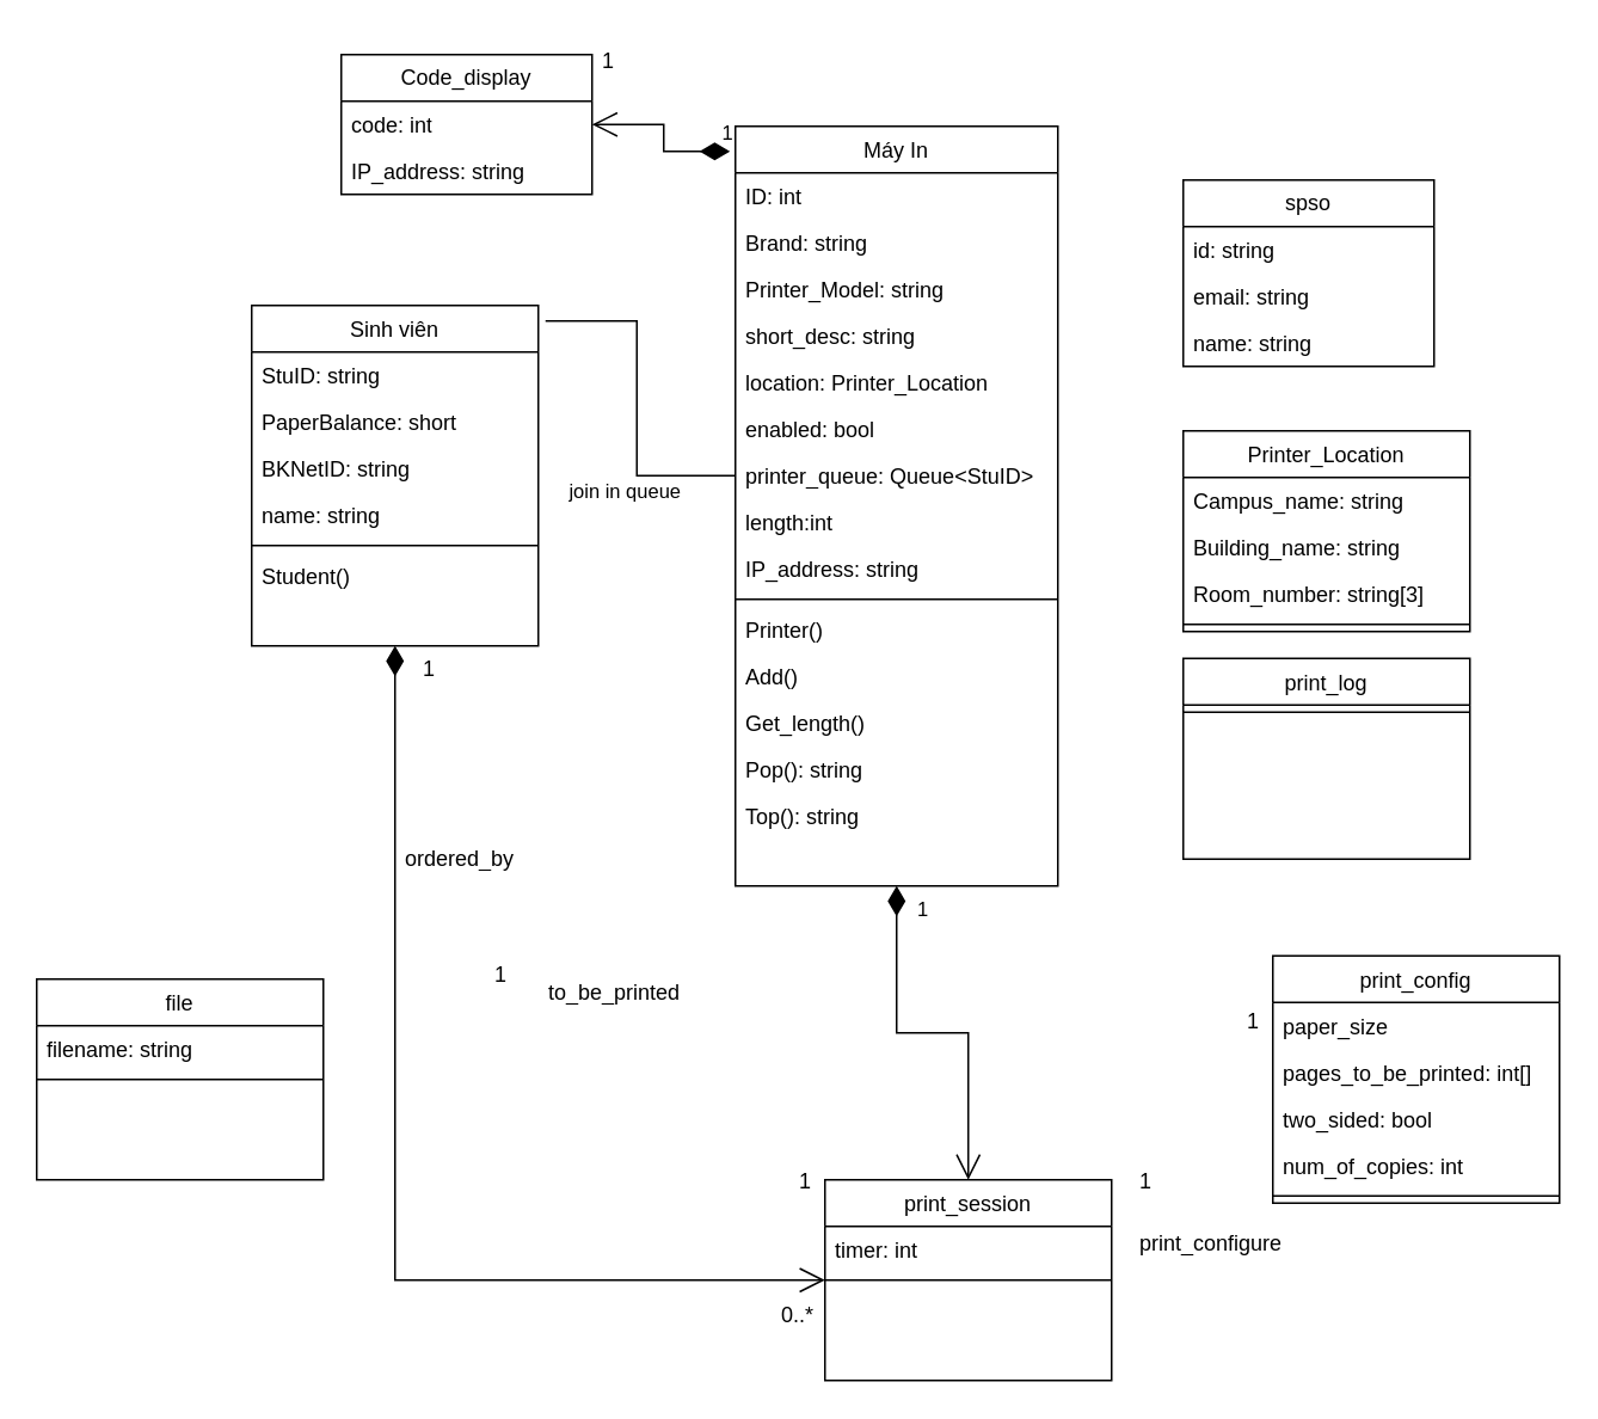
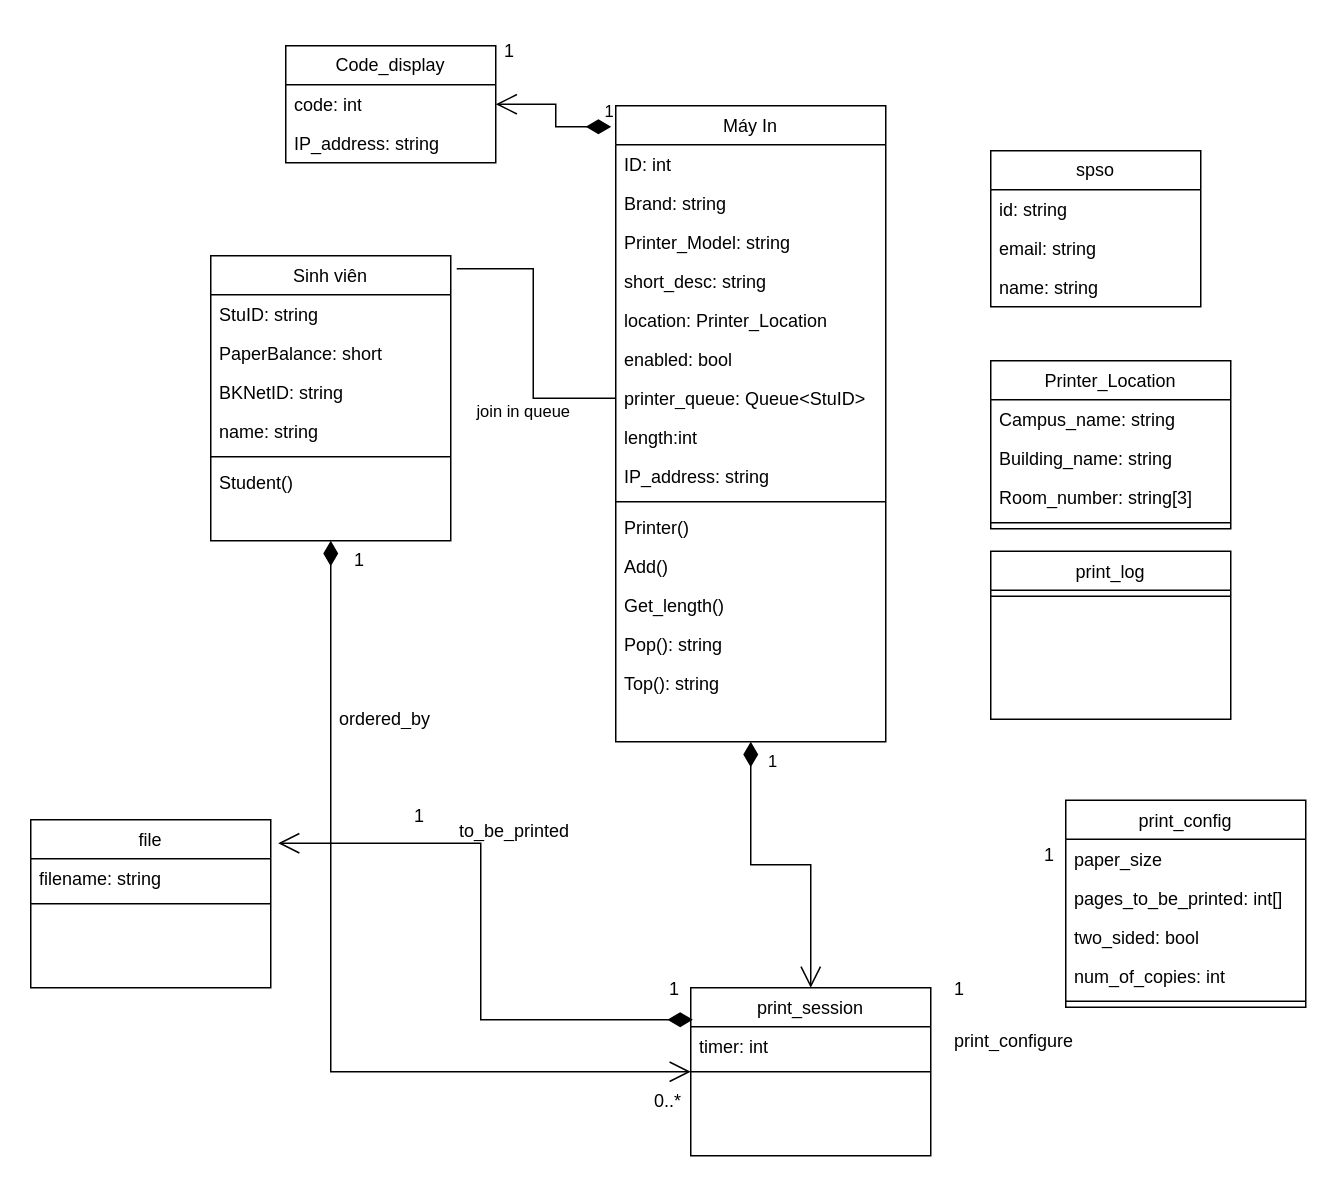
  <mxCell id="0" />
  <mxCell id="1" parent="0" />
  <mxCell id="2" value="Sinh viên" style="swimlane;fontStyle=0;align=center;verticalAlign=top;childLayout=stackLayout;horizontal=1;startSize=26;horizontalStack=0;resizeParent=1;resizeLast=0;collapsible=1;marginBottom=0;rounded=0;shadow=0;strokeWidth=1;" vertex="1" parent="1"><mxGeometry x="140" y="170" width="160" height="190" as="geometry"><mxRectangle x="130" y="380" width="160" height="26" as="alternateBounds" /></mxGeometry></mxCell>
  <mxCell id="3" value="StuID: string" style="text;align=left;verticalAlign=top;spacingLeft=4;spacingRight=4;overflow=hidden;rotatable=0;points=[[0,0.5],[1,0.5]];portConstraint=eastwest;" vertex="1" parent="2"><mxGeometry y="26" width="160" height="26" as="geometry" /></mxCell>
  <mxCell id="4" value="PaperBalance: short" style="text;align=left;verticalAlign=top;spacingLeft=4;spacingRight=4;overflow=hidden;rotatable=0;points=[[0,0.5],[1,0.5]];portConstraint=eastwest;rounded=0;shadow=0;html=0;" vertex="1" parent="2"><mxGeometry y="52" width="160" height="26" as="geometry" /></mxCell>
  <mxCell id="5" value="BKNetID: string" style="text;align=left;verticalAlign=top;spacingLeft=4;spacingRight=4;overflow=hidden;rotatable=0;points=[[0,0.5],[1,0.5]];portConstraint=eastwest;" vertex="1" parent="2"><mxGeometry y="78" width="160" height="26" as="geometry" /></mxCell>
  <mxCell id="6" value="name: string" style="text;align=left;verticalAlign=top;spacingLeft=4;spacingRight=4;overflow=hidden;rotatable=0;points=[[0,0.5],[1,0.5]];portConstraint=eastwest;rounded=0;shadow=0;html=0;" vertex="1" parent="2"><mxGeometry y="104" width="160" height="26" as="geometry" /></mxCell>
  <mxCell id="7" value="" style="line;html=1;strokeWidth=1;align=left;verticalAlign=middle;spacingTop=-1;spacingLeft=3;spacingRight=3;rotatable=0;labelPosition=right;points=[];portConstraint=eastwest;" vertex="1" parent="2"><mxGeometry y="130" width="160" height="8" as="geometry" /></mxCell>
  <mxCell id="8" value="Student()" style="text;align=left;verticalAlign=top;spacingLeft=4;spacingRight=4;overflow=hidden;rotatable=0;points=[[0,0.5],[1,0.5]];portConstraint=eastwest;" vertex="1" parent="2"><mxGeometry y="138" width="160" height="26" as="geometry" /></mxCell>
  <mxCell id="9" value="Printer_Location" style="swimlane;fontStyle=0;align=center;verticalAlign=top;childLayout=stackLayout;horizontal=1;startSize=26;horizontalStack=0;resizeParent=1;resizeLast=0;collapsible=1;marginBottom=0;rounded=0;shadow=0;strokeWidth=1;" vertex="1" parent="1"><mxGeometry x="660" y="240" width="160" height="112" as="geometry"><mxRectangle x="340" y="380" width="170" height="26" as="alternateBounds" /></mxGeometry></mxCell>
  <mxCell id="10" value="Campus_name: string" style="text;align=left;verticalAlign=top;spacingLeft=4;spacingRight=4;overflow=hidden;rotatable=0;points=[[0,0.5],[1,0.5]];portConstraint=eastwest;" vertex="1" parent="9"><mxGeometry y="26" width="160" height="26" as="geometry" /></mxCell>
  <mxCell id="11" value="Building_name: string" style="text;align=left;verticalAlign=top;spacingLeft=4;spacingRight=4;overflow=hidden;rotatable=0;points=[[0,0.5],[1,0.5]];portConstraint=eastwest;" vertex="1" parent="9"><mxGeometry y="52" width="160" height="26" as="geometry" /></mxCell>
  <mxCell id="12" value="Room_number: string[3]" style="text;align=left;verticalAlign=top;spacingLeft=4;spacingRight=4;overflow=hidden;rotatable=0;points=[[0,0.5],[1,0.5]];portConstraint=eastwest;" vertex="1" parent="9"><mxGeometry y="78" width="160" height="26" as="geometry" /></mxCell>
  <mxCell id="13" value="" style="line;html=1;strokeWidth=1;align=left;verticalAlign=middle;spacingTop=-1;spacingLeft=3;spacingRight=3;rotatable=0;labelPosition=right;points=[];portConstraint=eastwest;" vertex="1" parent="9"><mxGeometry y="104" width="160" height="8" as="geometry" /></mxCell>
  <mxCell id="14" value="Máy In" style="swimlane;fontStyle=0;align=center;verticalAlign=top;childLayout=stackLayout;horizontal=1;startSize=26;horizontalStack=0;resizeParent=1;resizeLast=0;collapsible=1;marginBottom=0;rounded=0;shadow=0;strokeWidth=1;" vertex="1" parent="1"><mxGeometry x="410" y="70" width="180" height="424" as="geometry"><mxRectangle x="230" y="140" width="160" height="26" as="alternateBounds" /></mxGeometry></mxCell>
  <mxCell id="15" value="ID: int" style="text;align=left;verticalAlign=top;spacingLeft=4;spacingRight=4;overflow=hidden;rotatable=0;points=[[0,0.5],[1,0.5]];portConstraint=eastwest;" vertex="1" parent="14"><mxGeometry y="26" width="180" height="26" as="geometry" /></mxCell>
  <mxCell id="16" value="Brand: string" style="text;align=left;verticalAlign=top;spacingLeft=4;spacingRight=4;overflow=hidden;rotatable=0;points=[[0,0.5],[1,0.5]];portConstraint=eastwest;rounded=0;shadow=0;html=0;" vertex="1" parent="14"><mxGeometry y="52" width="180" height="26" as="geometry" /></mxCell>
  <mxCell id="17" value="Printer_Model: string" style="text;align=left;verticalAlign=top;spacingLeft=4;spacingRight=4;overflow=hidden;rotatable=0;points=[[0,0.5],[1,0.5]];portConstraint=eastwest;rounded=0;shadow=0;html=0;" vertex="1" parent="14"><mxGeometry y="78" width="180" height="26" as="geometry" /></mxCell>
  <mxCell id="18" value="short_desc: string" style="text;align=left;verticalAlign=top;spacingLeft=4;spacingRight=4;overflow=hidden;rotatable=0;points=[[0,0.5],[1,0.5]];portConstraint=eastwest;rounded=0;shadow=0;html=0;" vertex="1" parent="14"><mxGeometry y="104" width="180" height="26" as="geometry" /></mxCell>
  <mxCell id="19" value="location: Printer_Location" style="text;align=left;verticalAlign=top;spacingLeft=4;spacingRight=4;overflow=hidden;rotatable=0;points=[[0,0.5],[1,0.5]];portConstraint=eastwest;rounded=0;shadow=0;html=0;" vertex="1" parent="14"><mxGeometry y="130" width="180" height="26" as="geometry" /></mxCell>
  <mxCell id="20" value="enabled: bool" style="text;align=left;verticalAlign=top;spacingLeft=4;spacingRight=4;overflow=hidden;rotatable=0;points=[[0,0.5],[1,0.5]];portConstraint=eastwest;rounded=0;shadow=0;html=0;" vertex="1" parent="14"><mxGeometry y="156" width="180" height="26" as="geometry" /></mxCell>
  <mxCell id="21" value="printer_queue: Queue&amp;lt;StuID&amp;gt;" style="text;strokeColor=none;fillColor=none;align=left;verticalAlign=top;spacingLeft=4;spacingRight=4;overflow=hidden;rotatable=0;points=[[0,0.5],[1,0.5]];portConstraint=eastwest;whiteSpace=wrap;html=1;" vertex="1" parent="14"><mxGeometry y="182" width="180" height="26" as="geometry" /></mxCell>
  <mxCell id="22" value="length:int" style="text;align=left;verticalAlign=top;spacingLeft=4;spacingRight=4;overflow=hidden;rotatable=0;points=[[0,0.5],[1,0.5]];portConstraint=eastwest;" vertex="1" parent="14"><mxGeometry y="208" width="180" height="26" as="geometry" /></mxCell>
  <mxCell id="23" value="IP_address: string" style="text;align=left;verticalAlign=top;spacingLeft=4;spacingRight=4;overflow=hidden;rotatable=0;points=[[0,0.5],[1,0.5]];portConstraint=eastwest;" vertex="1" parent="14"><mxGeometry y="234" width="180" height="26" as="geometry" /></mxCell>
  <mxCell id="24" value="" style="line;html=1;strokeWidth=1;align=left;verticalAlign=middle;spacingTop=-1;spacingLeft=3;spacingRight=3;rotatable=0;labelPosition=right;points=[];portConstraint=eastwest;" vertex="1" parent="14"><mxGeometry y="260" width="180" height="8" as="geometry" /></mxCell>
  <mxCell id="25" value="Printer()" style="text;align=left;verticalAlign=top;spacingLeft=4;spacingRight=4;overflow=hidden;rotatable=0;points=[[0,0.5],[1,0.5]];portConstraint=eastwest;" vertex="1" parent="14"><mxGeometry y="268" width="180" height="26" as="geometry" /></mxCell>
  <mxCell id="26" value="Add()" style="text;align=left;verticalAlign=top;spacingLeft=4;spacingRight=4;overflow=hidden;rotatable=0;points=[[0,0.5],[1,0.5]];portConstraint=eastwest;" vertex="1" parent="14"><mxGeometry y="294" width="180" height="26" as="geometry" /></mxCell>
  <mxCell id="27" value="Get_length()" style="text;align=left;verticalAlign=top;spacingLeft=4;spacingRight=4;overflow=hidden;rotatable=0;points=[[0,0.5],[1,0.5]];portConstraint=eastwest;" vertex="1" parent="14"><mxGeometry y="320" width="180" height="26" as="geometry" /></mxCell>
  <mxCell id="28" value="Pop(): string" style="text;align=left;verticalAlign=top;spacingLeft=4;spacingRight=4;overflow=hidden;rotatable=0;points=[[0,0.5],[1,0.5]];portConstraint=eastwest;" vertex="1" parent="14"><mxGeometry y="346" width="180" height="26" as="geometry" /></mxCell>
  <mxCell id="29" value="Top(): string" style="text;align=left;verticalAlign=top;spacingLeft=4;spacingRight=4;overflow=hidden;rotatable=0;points=[[0,0.5],[1,0.5]];portConstraint=eastwest;" vertex="1" parent="14"><mxGeometry y="372" width="180" height="26" as="geometry" /></mxCell>
  <mxCell id="30" value="file" style="swimlane;fontStyle=0;align=center;verticalAlign=top;childLayout=stackLayout;horizontal=1;startSize=26;horizontalStack=0;resizeParent=1;resizeLast=0;collapsible=1;marginBottom=0;rounded=0;shadow=0;strokeWidth=1;" vertex="1" parent="1"><mxGeometry x="20" y="546" width="160" height="112" as="geometry"><mxRectangle x="340" y="380" width="170" height="26" as="alternateBounds" /></mxGeometry></mxCell>
  <mxCell id="31" value="filename: string" style="text;strokeColor=none;fillColor=none;align=left;verticalAlign=top;spacingLeft=4;spacingRight=4;overflow=hidden;rotatable=0;points=[[0,0.5],[1,0.5]];portConstraint=eastwest;whiteSpace=wrap;html=1;" vertex="1" parent="30"><mxGeometry y="26" width="160" height="26" as="geometry" /></mxCell>
  <mxCell id="32" value="" style="line;html=1;strokeWidth=1;align=left;verticalAlign=middle;spacingTop=-1;spacingLeft=3;spacingRight=3;rotatable=0;labelPosition=right;points=[];portConstraint=eastwest;" vertex="1" parent="30"><mxGeometry y="52" width="160" height="8" as="geometry" /></mxCell>
  <mxCell id="33" value="print_config" style="swimlane;fontStyle=0;align=center;verticalAlign=top;childLayout=stackLayout;horizontal=1;startSize=26;horizontalStack=0;resizeParent=1;resizeLast=0;collapsible=1;marginBottom=0;rounded=0;shadow=0;strokeWidth=1;" vertex="1" parent="1"><mxGeometry x="710" y="533" width="160" height="138" as="geometry"><mxRectangle x="340" y="380" width="170" height="26" as="alternateBounds" /></mxGeometry></mxCell>
  <mxCell id="34" value="paper_size" style="text;align=left;verticalAlign=top;spacingLeft=4;spacingRight=4;overflow=hidden;rotatable=0;points=[[0,0.5],[1,0.5]];portConstraint=eastwest;" vertex="1" parent="33"><mxGeometry y="26" width="160" height="26" as="geometry" /></mxCell>
  <mxCell id="35" value="pages_to_be_printed: int[]" style="text;align=left;verticalAlign=top;spacingLeft=4;spacingRight=4;overflow=hidden;rotatable=0;points=[[0,0.5],[1,0.5]];portConstraint=eastwest;" vertex="1" parent="33"><mxGeometry y="52" width="160" height="26" as="geometry" /></mxCell>
  <mxCell id="36" value="two_sided: bool" style="text;align=left;verticalAlign=top;spacingLeft=4;spacingRight=4;overflow=hidden;rotatable=0;points=[[0,0.5],[1,0.5]];portConstraint=eastwest;" vertex="1" parent="33"><mxGeometry y="78" width="160" height="26" as="geometry" /></mxCell>
  <mxCell id="37" value="num_of_copies: int" style="text;align=left;verticalAlign=top;spacingLeft=4;spacingRight=4;overflow=hidden;rotatable=0;points=[[0,0.5],[1,0.5]];portConstraint=eastwest;" vertex="1" parent="33"><mxGeometry y="104" width="160" height="26" as="geometry" /></mxCell>
  <mxCell id="38" value="" style="line;html=1;strokeWidth=1;align=left;verticalAlign=middle;spacingTop=-1;spacingLeft=3;spacingRight=3;rotatable=0;labelPosition=right;points=[];portConstraint=eastwest;" vertex="1" parent="33"><mxGeometry y="130" width="160" height="8" as="geometry" /></mxCell>
  <mxCell id="39" value="print_session" style="swimlane;fontStyle=0;align=center;verticalAlign=top;childLayout=stackLayout;horizontal=1;startSize=26;horizontalStack=0;resizeParent=1;resizeLast=0;collapsible=1;marginBottom=0;rounded=0;shadow=0;strokeWidth=1;" vertex="1" parent="1"><mxGeometry x="460" y="658" width="160" height="112" as="geometry"><mxRectangle x="340" y="380" width="170" height="26" as="alternateBounds" /></mxGeometry></mxCell>
  <mxCell id="40" value="timer: int" style="text;align=left;verticalAlign=top;spacingLeft=4;spacingRight=4;overflow=hidden;rotatable=0;points=[[0,0.5],[1,0.5]];portConstraint=eastwest;" vertex="1" parent="39"><mxGeometry y="26" width="160" height="26" as="geometry" /></mxCell>
  <mxCell id="41" value="" style="line;html=1;strokeWidth=1;align=left;verticalAlign=middle;spacingTop=-1;spacingLeft=3;spacingRight=3;rotatable=0;labelPosition=right;points=[];portConstraint=eastwest;" vertex="1" parent="39"><mxGeometry y="52" width="160" height="8" as="geometry" /></mxCell>
  <mxCell id="42" value="1" style="text;strokeColor=none;fillColor=none;align=left;verticalAlign=top;spacingLeft=4;spacingRight=4;overflow=hidden;rotatable=0;points=[[0,0.5],[1,0.5]];portConstraint=eastwest;whiteSpace=wrap;html=1;" vertex="1" parent="1"><mxGeometry x="440" y="645" width="20" height="26" as="geometry" /></mxCell>
  <mxCell id="43" value="1" style="text;strokeColor=none;fillColor=none;align=left;verticalAlign=top;spacingLeft=4;spacingRight=4;overflow=hidden;rotatable=0;points=[[0,0.5],[1,0.5]];portConstraint=eastwest;whiteSpace=wrap;html=1;" vertex="1" parent="1"><mxGeometry x="270" y="530" width="20" height="26" as="geometry" /></mxCell>
  <mxCell id="44" value="to_be_printed" style="text;strokeColor=none;fillColor=none;align=left;verticalAlign=top;spacingLeft=4;spacingRight=4;overflow=hidden;rotatable=0;points=[[0,0.5],[1,0.5]];portConstraint=eastwest;whiteSpace=wrap;html=1;" vertex="1" parent="1"><mxGeometry x="300" y="540" width="100" height="26" as="geometry" /></mxCell>
+ <mxCell id="45" value="" style="endArrow=open;html=1;endSize=12;startArrow=diamondThin;startSize=14;startFill=1;edgeStyle=orthogonalEdgeStyle;align=left;verticalAlign=bottom;rounded=0;exitX=0.009;exitY=0.19;exitDx=0;exitDy=0;exitPerimeter=0;entryX=1.031;entryY=0.14;entryDx=0;entryDy=0;entryPerimeter=0;" edge="1" parent="1" source="39" target="30"><mxGeometry x="-0.623" y="29" relative="1" as="geometry"><mxPoint x="480" y="430" as="sourcePoint" /><mxPoint x="640" y="430" as="targetPoint" /><mxPoint x="-2" y="1" as="offset" /></mxGeometry></mxCell>
  <mxCell id="46" value="1" style="text;strokeColor=none;fillColor=none;align=left;verticalAlign=top;spacingLeft=4;spacingRight=4;overflow=hidden;rotatable=0;points=[[0,0.5],[1,0.5]];portConstraint=eastwest;whiteSpace=wrap;html=1;" vertex="1" parent="1"><mxGeometry x="690" y="556" width="20" height="26" as="geometry" /></mxCell>
  <mxCell id="47" value="1" style="text;strokeColor=none;fillColor=none;align=left;verticalAlign=top;spacingLeft=4;spacingRight=4;overflow=hidden;rotatable=0;points=[[0,0.5],[1,0.5]];portConstraint=eastwest;whiteSpace=wrap;html=1;" vertex="1" parent="1"><mxGeometry x="630" y="645" width="20" height="26" as="geometry" /></mxCell>
  <mxCell id="48" value="print_configure" style="text;strokeColor=none;fillColor=none;align=left;verticalAlign=top;spacingLeft=4;spacingRight=4;overflow=hidden;rotatable=0;points=[[0,0.5],[1,0.5]];portConstraint=eastwest;whiteSpace=wrap;html=1;" vertex="1" parent="1"><mxGeometry x="630" y="680" width="100" height="26" as="geometry" /></mxCell>
  <mxCell id="49" value="" style="endArrow=open;html=1;endSize=12;startArrow=diamondThin;startSize=14;startFill=1;edgeStyle=orthogonalEdgeStyle;align=left;verticalAlign=bottom;rounded=0;entryX=0;entryY=0.5;entryDx=0;entryDy=0;exitX=0.5;exitY=1;exitDx=0;exitDy=0;" edge="1" parent="1" source="2" target="39"><mxGeometry x="-0.901" y="10" relative="1" as="geometry"><mxPoint x="360" y="270" as="sourcePoint" /><mxPoint x="560" y="600" as="targetPoint" /><mxPoint as="offset" /></mxGeometry></mxCell>
  <mxCell id="50" value="1" style="text;strokeColor=none;fillColor=none;align=left;verticalAlign=top;spacingLeft=4;spacingRight=4;overflow=hidden;rotatable=0;points=[[0,0.5],[1,0.5]];portConstraint=eastwest;whiteSpace=wrap;html=1;" vertex="1" parent="1"><mxGeometry x="230" y="359" width="20" height="26" as="geometry" /></mxCell>
  <mxCell id="51" value="0..*" style="text;strokeColor=none;fillColor=none;align=left;verticalAlign=top;spacingLeft=4;spacingRight=4;overflow=hidden;rotatable=0;points=[[0,0.5],[1,0.5]];portConstraint=eastwest;whiteSpace=wrap;html=1;" vertex="1" parent="1"><mxGeometry x="430" y="720" width="30" height="26" as="geometry" /></mxCell>
  <mxCell id="52" value="ordered_by" style="text;strokeColor=none;fillColor=none;align=left;verticalAlign=top;spacingLeft=4;spacingRight=4;overflow=hidden;rotatable=0;points=[[0,0.5],[1,0.5]];portConstraint=eastwest;whiteSpace=wrap;html=1;" vertex="1" parent="1"><mxGeometry x="220" y="464.5" width="100" height="26" as="geometry" /></mxCell>
  <mxCell id="53" value="Code_display" style="swimlane;fontStyle=0;childLayout=stackLayout;horizontal=1;startSize=26;fillColor=none;horizontalStack=0;resizeParent=1;resizeParentMax=0;resizeLast=0;collapsible=1;marginBottom=0;whiteSpace=wrap;html=1;" vertex="1" parent="1"><mxGeometry x="190" y="30" width="140" height="78" as="geometry" /></mxCell>
  <mxCell id="54" value="code: int" style="text;strokeColor=none;fillColor=none;align=left;verticalAlign=top;spacingLeft=4;spacingRight=4;overflow=hidden;rotatable=0;points=[[0,0.5],[1,0.5]];portConstraint=eastwest;whiteSpace=wrap;html=1;" vertex="1" parent="53"><mxGeometry y="26" width="140" height="26" as="geometry" /></mxCell>
  <mxCell id="55" value="IP_address: string" style="text;align=left;verticalAlign=top;spacingLeft=4;spacingRight=4;overflow=hidden;rotatable=0;points=[[0,0.5],[1,0.5]];portConstraint=eastwest;" vertex="1" parent="53"><mxGeometry y="52" width="140" height="26" as="geometry" /></mxCell>
  <mxCell id="56" value="1" style="endArrow=open;html=1;endSize=12;startArrow=diamondThin;startSize=14;startFill=1;edgeStyle=orthogonalEdgeStyle;align=left;verticalAlign=bottom;rounded=0;exitX=-0.017;exitY=0.033;exitDx=0;exitDy=0;exitPerimeter=0;" edge="1" parent="1" source="14" target="53"><mxGeometry x="-0.863" y="-1" relative="1" as="geometry"><mxPoint x="390" y="20" as="sourcePoint" /><mxPoint x="520" y="90" as="targetPoint" /><mxPoint as="offset" /></mxGeometry></mxCell>
  <mxCell id="57" value="1" style="text;strokeColor=none;fillColor=none;align=left;verticalAlign=top;spacingLeft=4;spacingRight=4;overflow=hidden;rotatable=0;points=[[0,0.5],[1,0.5]];portConstraint=eastwest;whiteSpace=wrap;html=1;" vertex="1" parent="1"><mxGeometry x="330" y="20" width="20" height="26" as="geometry" /></mxCell>
  <mxCell id="58" value="spso" style="swimlane;fontStyle=0;childLayout=stackLayout;horizontal=1;startSize=26;fillColor=none;horizontalStack=0;resizeParent=1;resizeParentMax=0;resizeLast=0;collapsible=1;marginBottom=0;whiteSpace=wrap;html=1;" vertex="1" parent="1"><mxGeometry x="660" y="100" width="140" height="104" as="geometry" /></mxCell>
  <mxCell id="59" value="id: string" style="text;strokeColor=none;fillColor=none;align=left;verticalAlign=top;spacingLeft=4;spacingRight=4;overflow=hidden;rotatable=0;points=[[0,0.5],[1,0.5]];portConstraint=eastwest;whiteSpace=wrap;html=1;" vertex="1" parent="58"><mxGeometry y="26" width="140" height="26" as="geometry" /></mxCell>
  <mxCell id="60" value="email: string" style="text;strokeColor=none;fillColor=none;align=left;verticalAlign=top;spacingLeft=4;spacingRight=4;overflow=hidden;rotatable=0;points=[[0,0.5],[1,0.5]];portConstraint=eastwest;whiteSpace=wrap;html=1;" vertex="1" parent="58"><mxGeometry y="52" width="140" height="26" as="geometry" /></mxCell>
  <mxCell id="61" value="name: string" style="text;strokeColor=none;fillColor=none;align=left;verticalAlign=top;spacingLeft=4;spacingRight=4;overflow=hidden;rotatable=0;points=[[0,0.5],[1,0.5]];portConstraint=eastwest;whiteSpace=wrap;html=1;" vertex="1" parent="58"><mxGeometry y="78" width="140" height="26" as="geometry" /></mxCell>
  <mxCell id="62" value="" style="endArrow=none;html=1;edgeStyle=orthogonalEdgeStyle;rounded=0;exitX=1.025;exitY=0.046;exitDx=0;exitDy=0;exitPerimeter=0;entryX=0;entryY=0.5;entryDx=0;entryDy=0;" edge="1" parent="1" source="2" target="21"><mxGeometry relative="1" as="geometry"><mxPoint x="340" y="280" as="sourcePoint" /><mxPoint x="500" y="280" as="targetPoint" /></mxGeometry></mxCell>
  <mxCell id="63" value="join in queue" style="edgeLabel;resizable=0;html=1;align=right;verticalAlign=bottom;" connectable="0" vertex="1" parent="62"><mxGeometry x="1" relative="1" as="geometry"><mxPoint x="-30" y="17" as="offset" /></mxGeometry></mxCell>
  <mxCell id="64" value="print_log" style="swimlane;fontStyle=0;align=center;verticalAlign=top;childLayout=stackLayout;horizontal=1;startSize=26;horizontalStack=0;resizeParent=1;resizeLast=0;collapsible=1;marginBottom=0;rounded=0;shadow=0;strokeWidth=1;" vertex="1" parent="1"><mxGeometry x="660" y="367" width="160" height="112" as="geometry"><mxRectangle x="340" y="380" width="170" height="26" as="alternateBounds" /></mxGeometry></mxCell>
  <mxCell id="65" value="" style="line;html=1;strokeWidth=1;align=left;verticalAlign=middle;spacingTop=-1;spacingLeft=3;spacingRight=3;rotatable=0;labelPosition=right;points=[];portConstraint=eastwest;" vertex="1" parent="64"><mxGeometry y="26" width="160" height="8" as="geometry" /></mxCell>
  <mxCell id="66" value="1" style="endArrow=open;html=1;endSize=12;startArrow=diamondThin;startSize=14;startFill=1;edgeStyle=orthogonalEdgeStyle;align=left;verticalAlign=bottom;rounded=0;" edge="1" parent="1" source="14" target="39"><mxGeometry x="-0.781" y="10" relative="1" as="geometry"><mxPoint x="350" y="420" as="sourcePoint" /><mxPoint x="510" y="420" as="targetPoint" /><mxPoint as="offset" /></mxGeometry></mxCell>
